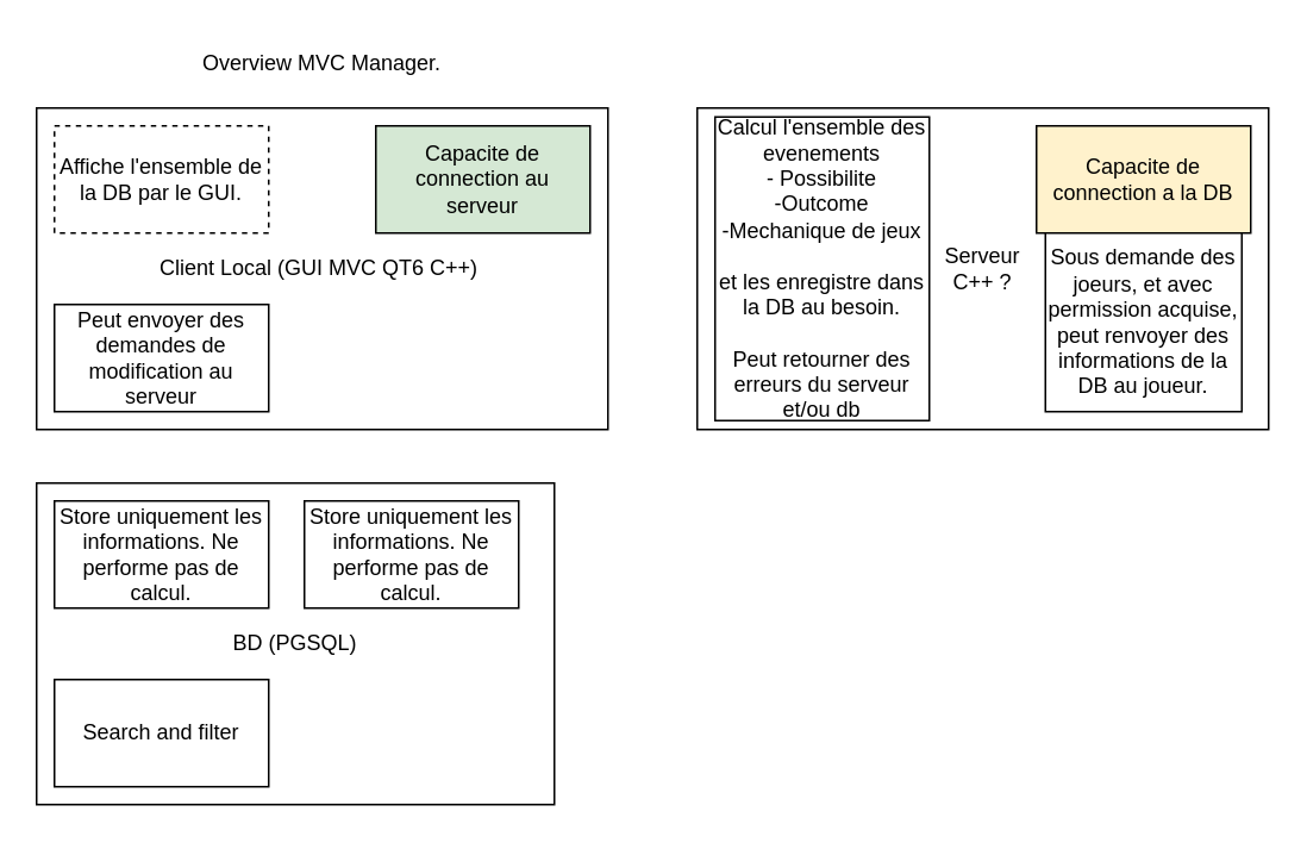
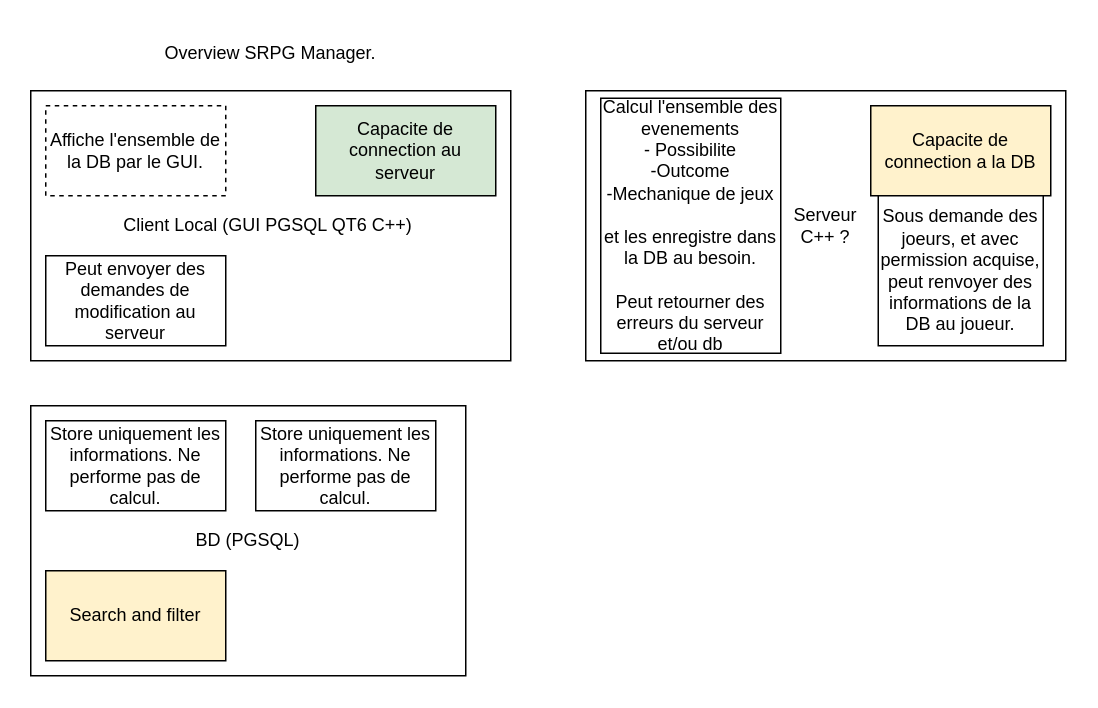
  <mxCell id="0" />
  <mxCell id="1" parent="0" />
- <mxCell id="2" value="Overview MVC Manager." style="text;html=1;strokeColor=none;fillColor=none;align=center;verticalAlign=middle;whiteSpace=wrap;rounded=0;" vertex="1" parent="1"><mxGeometry x="20" y="20" width="320" height="30" as="geometry" /></mxCell>
- <mxCell id="3" value="Client Local (GUI MVC QT6 C++)&amp;nbsp;" style="rounded=0;whiteSpace=wrap;html=1;" vertex="1" parent="1"><mxGeometry x="20" y="60" width="320" height="180" as="geometry" /></mxCell>
+ <mxCell id="2" value="Overview SRPG Manager." style="text;html=1;strokeColor=none;fillColor=none;align=center;verticalAlign=middle;whiteSpace=wrap;rounded=0;" vertex="1" parent="1"><mxGeometry x="20" y="20" width="320" height="30" as="geometry" /></mxCell>
+ <mxCell id="3" value="Client Local (GUI PGSQL QT6 C++)&amp;nbsp;" style="rounded=0;whiteSpace=wrap;html=1;" vertex="1" parent="1"><mxGeometry x="20" y="60" width="320" height="180" as="geometry" /></mxCell>
  <mxCell id="4" value="Capacite de connection au serveur" style="rounded=0;whiteSpace=wrap;html=1;fillColor=#d5e8d4;" vertex="1" parent="1"><mxGeometry x="210" y="70" width="120" height="60" as="geometry" /></mxCell>
  <mxCell id="5" value="Affiche l'ensemble de la DB par le GUI." style="rounded=0;whiteSpace=wrap;html=1;dashed=1;" vertex="1" parent="1"><mxGeometry x="30" y="70" width="120" height="60" as="geometry" /></mxCell>
  <mxCell id="6" value="Peut envoyer des demandes de modification au serveur" style="rounded=0;whiteSpace=wrap;html=1;" vertex="1" parent="1"><mxGeometry x="30" y="170" width="120" height="60" as="geometry" /></mxCell>
  <mxCell id="7" value="Serveur&lt;br&gt;C++ ?" style="rounded=0;whiteSpace=wrap;html=1;" vertex="1" parent="1"><mxGeometry x="390" y="60" width="320" height="180" as="geometry" /></mxCell>
  <mxCell id="8" value="Capacite de connection a la DB" style="rounded=0;whiteSpace=wrap;html=1;fillColor=#fff2cc;" vertex="1" parent="1"><mxGeometry x="580" y="70" width="120" height="60" as="geometry" /></mxCell>
  <mxCell id="9" value="Calcul l'ensemble des evenements&lt;br&gt;- Possibilite&lt;br&gt;-Outcome&lt;br&gt;-Mechanique de jeux&lt;br&gt;&lt;br&gt;et les enregistre dans la DB au besoin.&lt;br&gt;&lt;br&gt;Peut retourner des erreurs du serveur et/ou db" style="rounded=0;whiteSpace=wrap;html=1;" vertex="1" parent="1"><mxGeometry x="400" y="65" width="120" height="170" as="geometry" /></mxCell>
  <mxCell id="10" value="Sous demande des joeurs, et avec permission acquise, peut renvoyer des informations de la DB au joueur." style="rounded=0;whiteSpace=wrap;html=1;" vertex="1" parent="1"><mxGeometry x="585" y="130" width="110" height="100" as="geometry" /></mxCell>
  <mxCell id="11" value="BD (PGSQL)" style="rounded=0;whiteSpace=wrap;html=1;" vertex="1" parent="1"><mxGeometry x="20" y="270" width="290" height="180" as="geometry" /></mxCell>
  <mxCell id="12" value="Store uniquement les informations. Ne performe pas de calcul." style="rounded=0;whiteSpace=wrap;html=1;" vertex="1" parent="1"><mxGeometry x="30" y="280" width="120" height="60" as="geometry" /></mxCell>
  <mxCell id="13" value="Store uniquement les informations. Ne performe pas de calcul." style="rounded=0;whiteSpace=wrap;html=1;" vertex="1" parent="1"><mxGeometry x="170" y="280" width="120" height="60" as="geometry" /></mxCell>
- <mxCell id="14" value="Search and filter" style="rounded=0;whiteSpace=wrap;html=1;" vertex="1" parent="1"><mxGeometry x="30" y="380" width="120" height="60" as="geometry" /></mxCell>
+ <mxCell id="14" value="Search and filter" style="rounded=0;whiteSpace=wrap;html=1;fillColor=#fff2cc;" vertex="1" parent="1"><mxGeometry x="30" y="380" width="120" height="60" as="geometry" /></mxCell>
